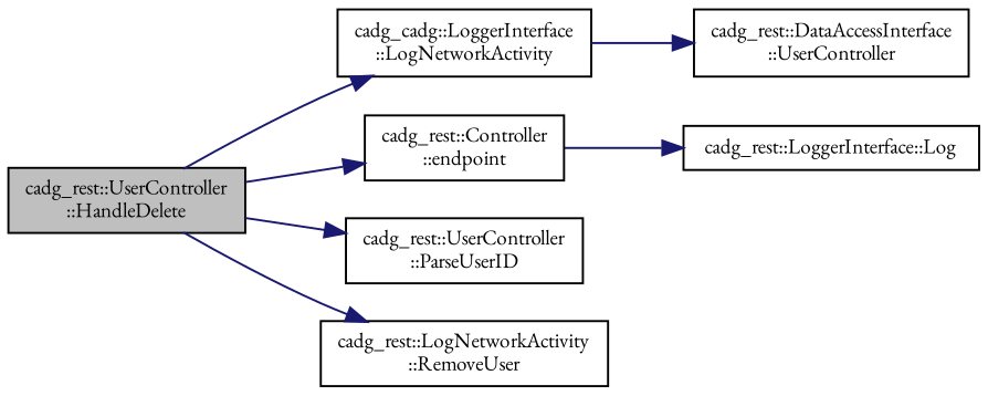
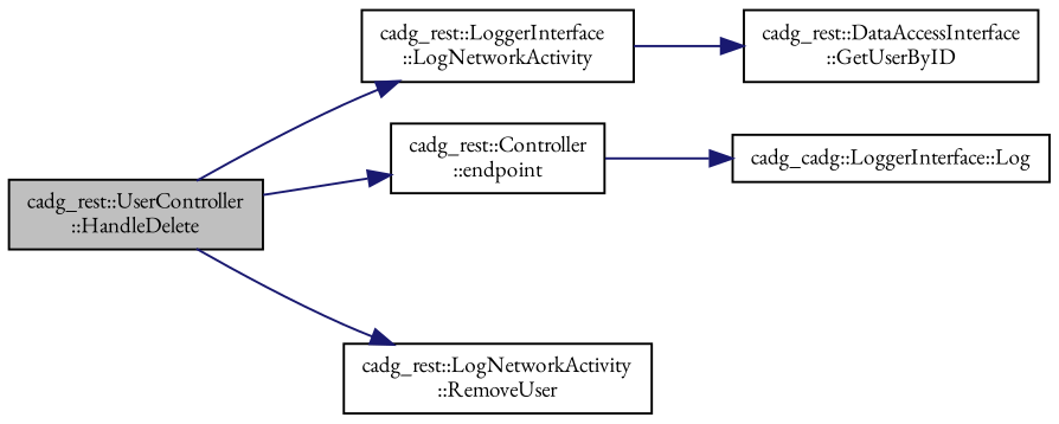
  digraph {
    fontname="EB Garamond"
    rankdir=LR
    node [color=black fillcolor=white fontname="EB Garamond" fontsize=10 shape=record style=filled]
    edge [color=midnightblue fontname="EB Garamond" fontsize=10 labelfontname=Helvetica labelfontsize=10 style=solid]
    n1 [fillcolor=grey75 fontcolor=black height=0.2 label="cadg_rest::UserController\l::HandleDelete" width=0.4]
-   n2 [height=0.2 label="cadg_cadg::LoggerInterface\l::LogNetworkActivity" width=0.4]
+   n2 [height=0.2 label="cadg_rest::LoggerInterface\l::LogNetworkActivity" width=0.4]
    n3 [height=0.2 label="cadg_rest::Controller\l::endpoint" width=0.4]
-   n4 [height=0.2 label="cadg_rest::UserController\l::ParseUserID" width=0.4]
    n5 [height=0.2 label="cadg_rest::LogNetworkActivity\l::RemoveUser" width=0.4]
-   n6 [height=0.2 label="cadg_rest::DataAccessInterface\l::UserController" width=0.4]
-   n7 [height=0.2 label="cadg_rest::LoggerInterface::Log" width=0.4]
+   n6 [height=0.2 label="cadg_rest::DataAccessInterface\l::GetUserByID" width=0.4]
+   n7 [height=0.2 label="cadg_cadg::LoggerInterface::Log" width=0.4]
    n1 -> n2
    n1 -> n3
-   n1 -> n4
    n1 -> n5
    n2 -> n6
    n3 -> n7
  }
